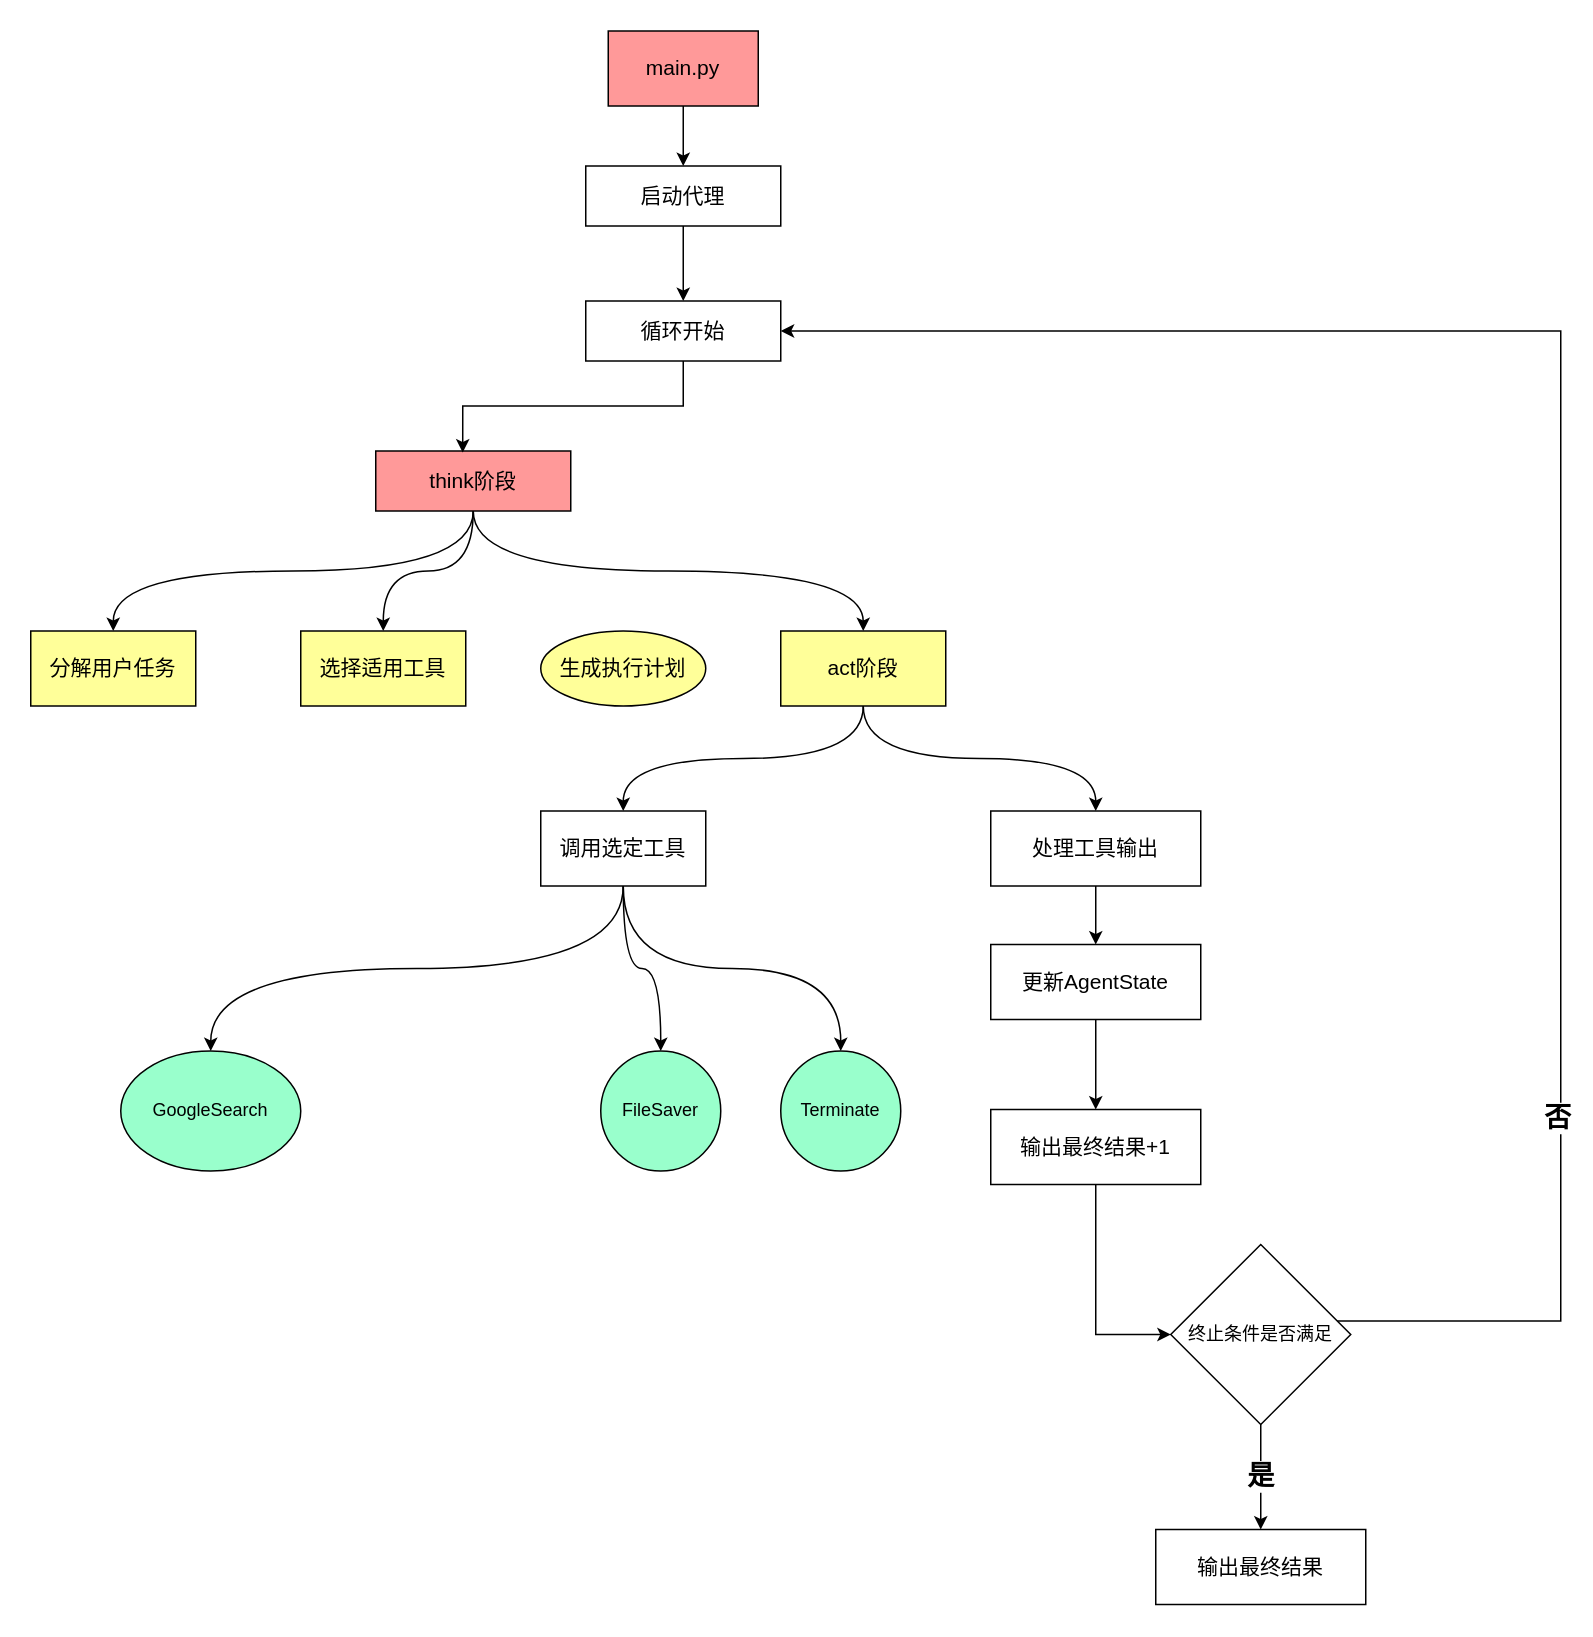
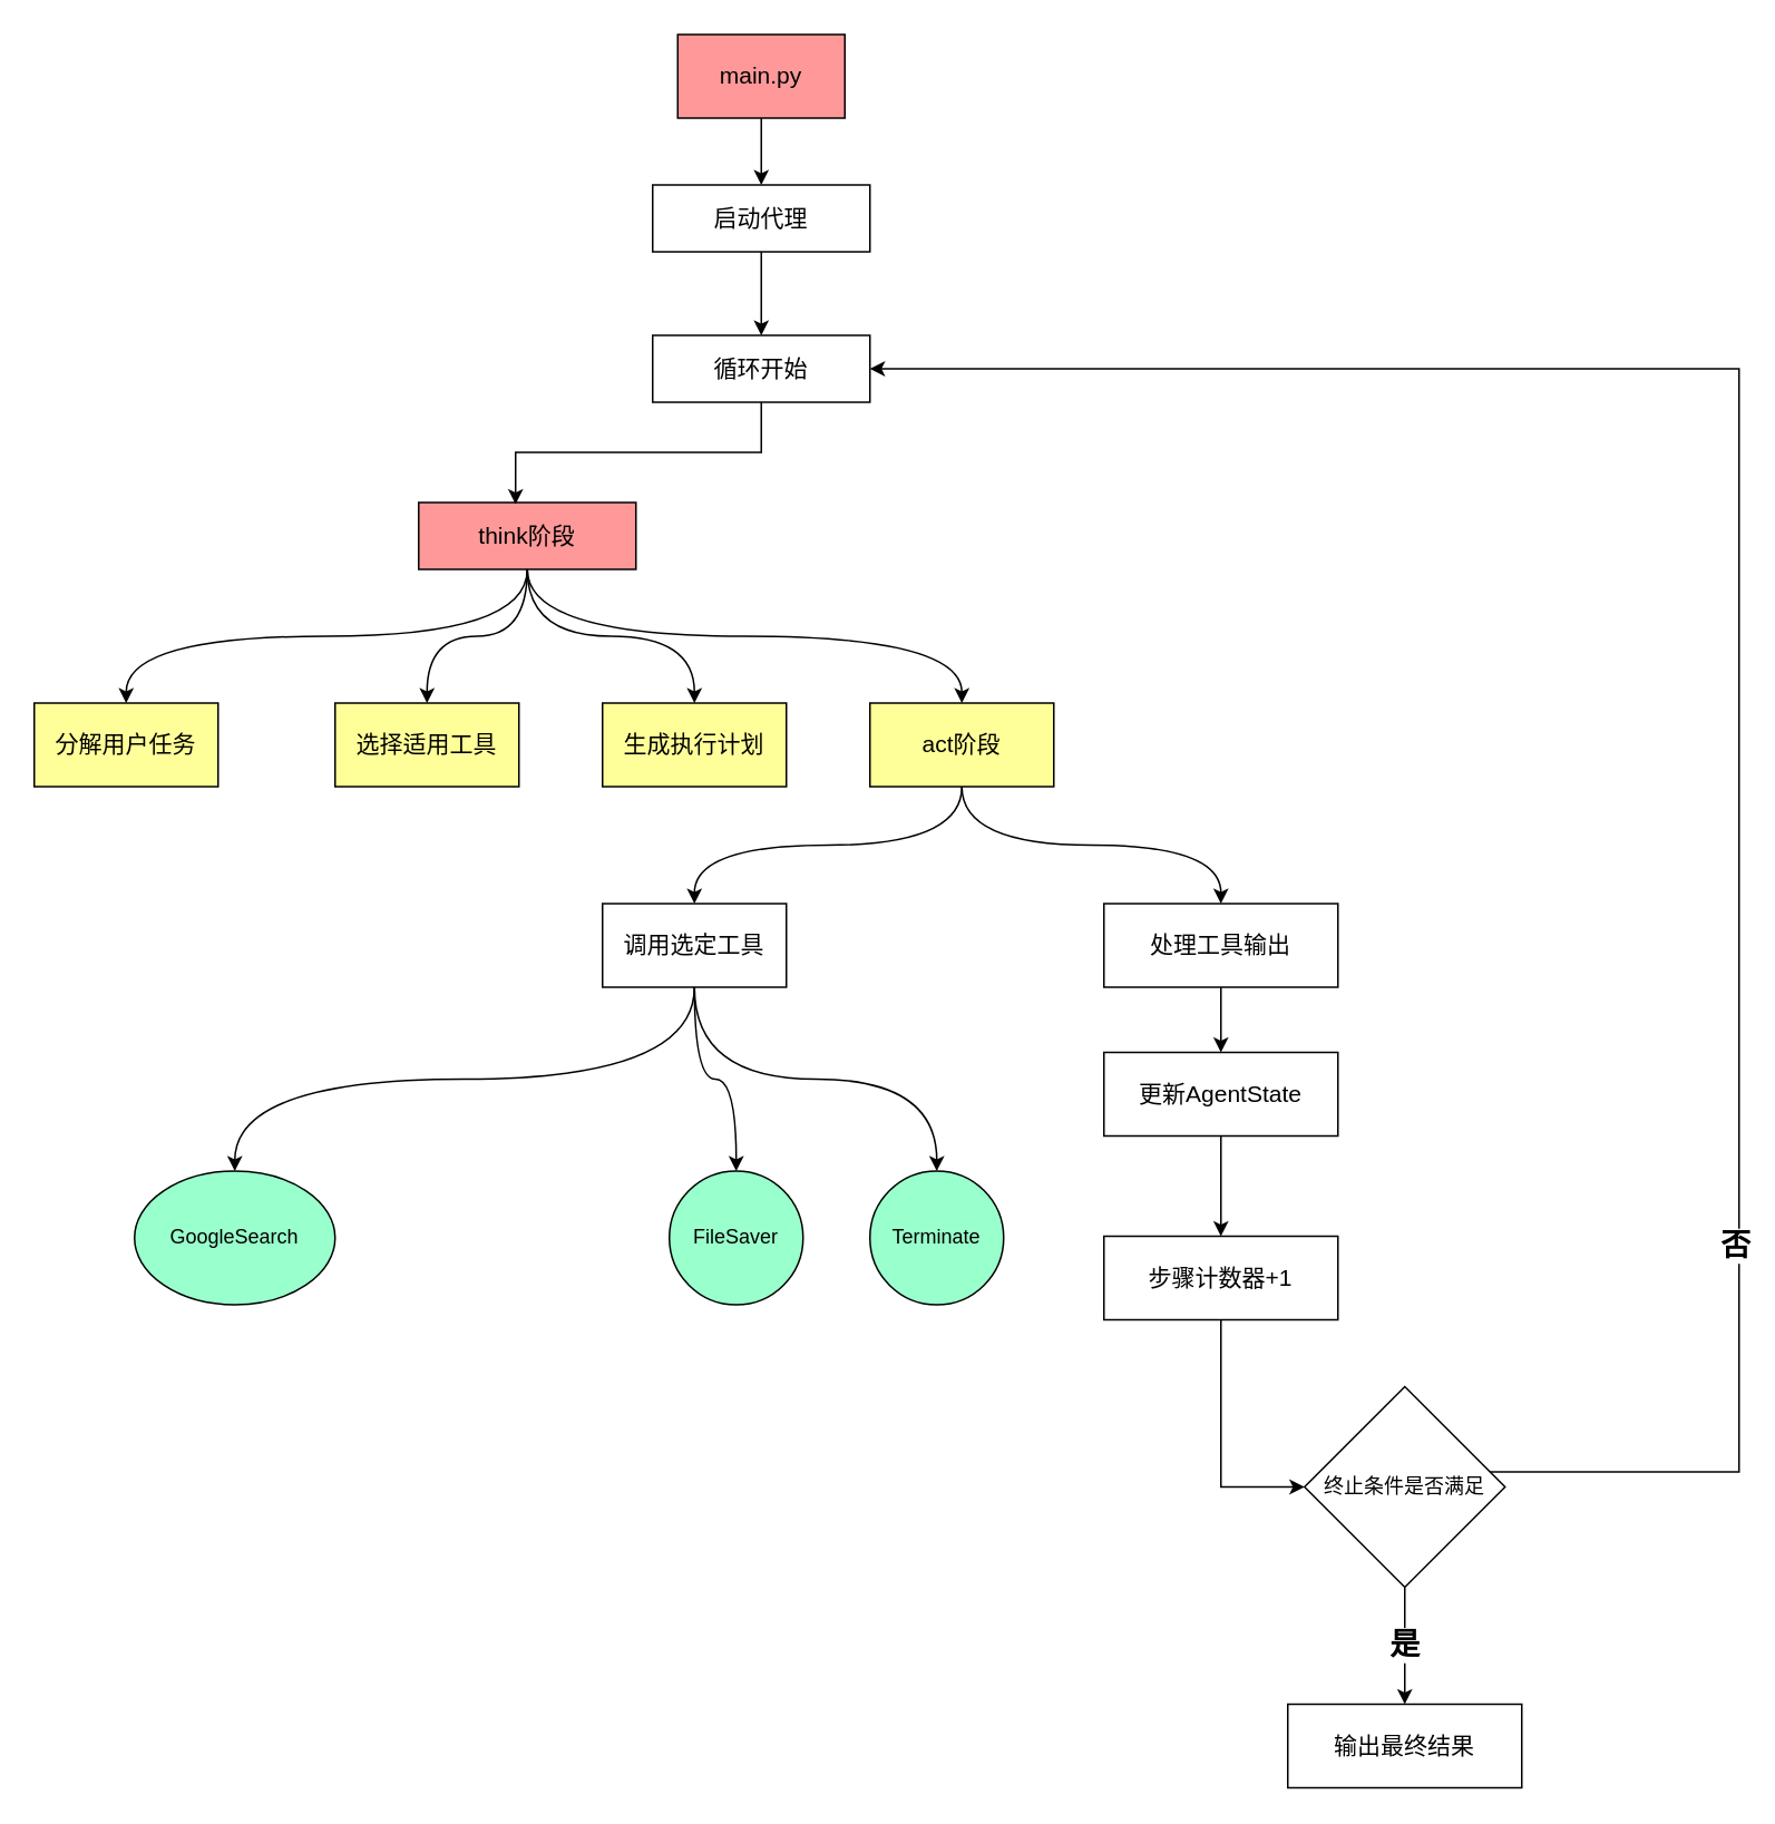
  <mxCell id="0" />
  <mxCell id="1" parent="0" />
  <mxCell id="2" value="" style="edgeStyle=orthogonalEdgeStyle;rounded=0;orthogonalLoop=1;jettySize=auto;html=1;" edge="1" parent="1" source="3" target="5"><mxGeometry relative="1" as="geometry" /></mxCell>
  <mxCell id="3" value="&lt;font style=&quot;font-size: 14px;&quot;&gt;main.py&lt;/font&gt;" style="rounded=0;whiteSpace=wrap;html=1;fillColor=#FF9999;" vertex="1" parent="1"><mxGeometry x="405" y="20" width="100" height="50" as="geometry" /></mxCell>
  <mxCell id="4" value="" style="edgeStyle=orthogonalEdgeStyle;rounded=0;orthogonalLoop=1;jettySize=auto;html=1;" edge="1" parent="1" source="5" target="6"><mxGeometry relative="1" as="geometry" /></mxCell>
  <mxCell id="5" value="&lt;span style=&quot;font-size: 14px;&quot;&gt;启动代理&lt;/span&gt;" style="rounded=0;whiteSpace=wrap;html=1;" vertex="1" parent="1"><mxGeometry x="390" y="110" width="130" height="40" as="geometry" /></mxCell>
  <mxCell id="6" value="&lt;span style=&quot;font-size: 14px;&quot;&gt;循环开始&lt;/span&gt;" style="rounded=0;whiteSpace=wrap;html=1;" vertex="1" parent="1"><mxGeometry x="390" y="200" width="130" height="40" as="geometry" /></mxCell>
  <mxCell id="7" style="edgeStyle=orthogonalEdgeStyle;rounded=0;orthogonalLoop=1;jettySize=auto;html=1;exitX=0.5;exitY=1;exitDx=0;exitDy=0;entryX=0.5;entryY=0;entryDx=0;entryDy=0;curved=1;" edge="1" parent="1" source="11" target="12"><mxGeometry relative="1" as="geometry" /></mxCell>
  <mxCell id="8" style="edgeStyle=orthogonalEdgeStyle;rounded=0;orthogonalLoop=1;jettySize=auto;html=1;entryX=0.5;entryY=0;entryDx=0;entryDy=0;exitX=0.5;exitY=1;exitDx=0;exitDy=0;curved=1;" edge="1" parent="1" source="11" target="13"><mxGeometry relative="1" as="geometry" /></mxCell>
+ <mxCell id="9" style="edgeStyle=orthogonalEdgeStyle;rounded=0;orthogonalLoop=1;jettySize=auto;html=1;entryX=0.5;entryY=0;entryDx=0;entryDy=0;curved=1;" edge="1" parent="1" source="11" target="14"><mxGeometry relative="1" as="geometry" /></mxCell>
  <mxCell id="10" style="edgeStyle=orthogonalEdgeStyle;rounded=0;orthogonalLoop=1;jettySize=auto;html=1;entryX=0.5;entryY=0;entryDx=0;entryDy=0;exitX=0.5;exitY=1;exitDx=0;exitDy=0;curved=1;" edge="1" parent="1" source="11" target="17"><mxGeometry relative="1" as="geometry" /></mxCell>
  <mxCell id="11" value="&lt;span style=&quot;font-size: 14px;&quot;&gt;think阶段&lt;/span&gt;" style="rounded=0;whiteSpace=wrap;html=1;fillColor=#FF9999;" vertex="1" parent="1"><mxGeometry x="250" y="300" width="130" height="40" as="geometry" /></mxCell>
  <mxCell id="12" value="&lt;span style=&quot;font-size: 14px;&quot;&gt;分解用户任务&lt;/span&gt;" style="rounded=0;whiteSpace=wrap;html=1;fillColor=#FFFF99;" vertex="1" parent="1"><mxGeometry x="20" y="420" width="110" height="50" as="geometry" /></mxCell>
  <mxCell id="13" value="&lt;span style=&quot;font-size: 14px;&quot;&gt;选择适用工具&lt;/span&gt;" style="rounded=0;whiteSpace=wrap;html=1;fillColor=#FFFF99;" vertex="1" parent="1"><mxGeometry x="200" y="420" width="110" height="50" as="geometry" /></mxCell>
- <mxCell id="14" value="&lt;span style=&quot;font-size: 14px;&quot;&gt;生成执行计划&lt;/span&gt;" style="ellipse;whiteSpace=wrap;html=1;fillColor=#FFFF99;" vertex="1" parent="1"><mxGeometry x="360" y="420" width="110" height="50" as="geometry" /></mxCell>
+ <mxCell id="14" value="&lt;span style=&quot;font-size: 14px;&quot;&gt;生成执行计划&lt;/span&gt;" style="rounded=0;whiteSpace=wrap;html=1;fillColor=#FFFF99;" vertex="1" parent="1"><mxGeometry x="360" y="420" width="110" height="50" as="geometry" /></mxCell>
  <mxCell id="15" style="edgeStyle=orthogonalEdgeStyle;rounded=0;orthogonalLoop=1;jettySize=auto;html=1;entryX=0.5;entryY=0;entryDx=0;entryDy=0;curved=1;exitX=0.5;exitY=1;exitDx=0;exitDy=0;" edge="1" parent="1" source="17" target="21"><mxGeometry relative="1" as="geometry" /></mxCell>
  <mxCell id="16" style="edgeStyle=orthogonalEdgeStyle;rounded=0;orthogonalLoop=1;jettySize=auto;html=1;curved=1;exitX=0.5;exitY=1;exitDx=0;exitDy=0;" edge="1" parent="1" source="17" target="26"><mxGeometry relative="1" as="geometry" /></mxCell>
  <mxCell id="17" value="&lt;span style=&quot;font-size: 14px;&quot;&gt;act阶段&lt;/span&gt;" style="rounded=0;whiteSpace=wrap;html=1;fillColor=#FFFF99;" vertex="1" parent="1"><mxGeometry x="520" y="420" width="110" height="50" as="geometry" /></mxCell>
  <mxCell id="18" style="edgeStyle=orthogonalEdgeStyle;rounded=0;orthogonalLoop=1;jettySize=auto;html=1;curved=1;exitX=0.5;exitY=1;exitDx=0;exitDy=0;" edge="1" parent="1" source="21" target="22"><mxGeometry relative="1" as="geometry" /></mxCell>
  <mxCell id="19" style="edgeStyle=orthogonalEdgeStyle;rounded=0;orthogonalLoop=1;jettySize=auto;html=1;entryX=0.5;entryY=0;entryDx=0;entryDy=0;curved=1;exitX=0.5;exitY=1;exitDx=0;exitDy=0;" edge="1" parent="1" source="21" target="24"><mxGeometry relative="1" as="geometry"><mxPoint x="420" y="630" as="sourcePoint" /></mxGeometry></mxCell>
  <mxCell id="20" style="edgeStyle=orthogonalEdgeStyle;rounded=0;orthogonalLoop=1;jettySize=auto;html=1;curved=1;" edge="1" parent="1" source="21" target="23"><mxGeometry relative="1" as="geometry" /></mxCell>
  <mxCell id="21" value="&lt;span style=&quot;font-size: 14px;&quot;&gt;调用选定工具&lt;/span&gt;" style="rounded=0;whiteSpace=wrap;html=1;" vertex="1" parent="1"><mxGeometry x="360" y="540" width="110" height="50" as="geometry" /></mxCell>
  <mxCell id="22" value="GoogleSearch" style="ellipse;whiteSpace=wrap;html=1;fillColor=#99FFCC;" vertex="1" parent="1"><mxGeometry x="80" y="700" width="120" height="80" as="geometry" /></mxCell>
  <mxCell id="23" value="FileSaver" style="ellipse;whiteSpace=wrap;html=1;fillColor=#99FFCC;" vertex="1" parent="1"><mxGeometry x="400" y="700" width="80" height="80" as="geometry" /></mxCell>
  <mxCell id="24" value="Terminate" style="ellipse;whiteSpace=wrap;html=1;fillColor=#99FFCC;" vertex="1" parent="1"><mxGeometry x="520" y="700" width="80" height="80" as="geometry" /></mxCell>
  <mxCell id="25" value="" style="edgeStyle=orthogonalEdgeStyle;rounded=0;orthogonalLoop=1;jettySize=auto;html=1;" edge="1" parent="1" source="26" target="28"><mxGeometry relative="1" as="geometry" /></mxCell>
  <mxCell id="26" value="&lt;span style=&quot;font-size: 14px;&quot;&gt;处理工具输出&lt;/span&gt;" style="rounded=0;whiteSpace=wrap;html=1;" vertex="1" parent="1"><mxGeometry x="660" y="540" width="140" height="50" as="geometry" /></mxCell>
  <mxCell id="27" value="" style="edgeStyle=orthogonalEdgeStyle;rounded=0;orthogonalLoop=1;jettySize=auto;html=1;" edge="1" parent="1" source="28" target="30"><mxGeometry relative="1" as="geometry" /></mxCell>
  <mxCell id="28" value="&lt;span style=&quot;font-size: 14px;&quot;&gt;更新AgentState&lt;/span&gt;" style="rounded=0;whiteSpace=wrap;html=1;" vertex="1" parent="1"><mxGeometry x="660" y="629" width="140" height="50" as="geometry" /></mxCell>
  <mxCell id="29" style="edgeStyle=orthogonalEdgeStyle;rounded=0;orthogonalLoop=1;jettySize=auto;html=1;entryX=0;entryY=0.5;entryDx=0;entryDy=0;" edge="1" parent="1" source="30" target="34"><mxGeometry relative="1" as="geometry" /></mxCell>
- <mxCell id="30" value="&lt;span style=&quot;font-size: 14px;&quot;&gt;输出最终结果+1&lt;/span&gt;" style="rounded=0;whiteSpace=wrap;html=1;" vertex="1" parent="1"><mxGeometry x="660" y="739" width="140" height="50" as="geometry" /></mxCell>
+ <mxCell id="30" value="&lt;span style=&quot;font-size: 14px;&quot;&gt;步骤计数器+1&lt;/span&gt;" style="rounded=0;whiteSpace=wrap;html=1;" vertex="1" parent="1"><mxGeometry x="660" y="739" width="140" height="50" as="geometry" /></mxCell>
  <mxCell id="31" style="edgeStyle=orthogonalEdgeStyle;rounded=0;orthogonalLoop=1;jettySize=auto;html=1;entryX=1;entryY=0.5;entryDx=0;entryDy=0;" edge="1" parent="1" source="34" target="6"><mxGeometry relative="1" as="geometry"><Array as="points"><mxPoint x="1040" y="880" /><mxPoint x="1040" y="220" /></Array></mxGeometry></mxCell>
  <mxCell id="32" value="&lt;font style=&quot;font-size: 18px;&quot;&gt;&lt;b&gt;否&lt;/b&gt;&lt;/font&gt;" style="edgeLabel;html=1;align=center;verticalAlign=middle;resizable=0;points=[];" vertex="1" connectable="0" parent="31"><mxGeometry x="-0.571" y="3" relative="1" as="geometry"><mxPoint as="offset" /></mxGeometry></mxCell>
  <mxCell id="33" value="&lt;b style=&quot;forced-color-adjust: none; color: rgb(0, 0, 0); font-family: Helvetica; font-size: 18px; font-style: normal; font-variant-ligatures: normal; font-variant-caps: normal; letter-spacing: normal; orphans: 2; text-align: center; text-indent: 0px; text-transform: none; widows: 2; word-spacing: 0px; -webkit-text-stroke-width: 0px; white-space: nowrap; background-color: rgb(255, 255, 255); text-decoration-thickness: initial; text-decoration-style: initial; text-decoration-color: initial;&quot;&gt;是&lt;/b&gt;" style="edgeStyle=orthogonalEdgeStyle;rounded=0;orthogonalLoop=1;jettySize=auto;html=1;" edge="1" parent="1" source="34" target="35"><mxGeometry relative="1" as="geometry"><mxPoint as="offset" /></mxGeometry></mxCell>
  <mxCell id="34" value="终止条件是否满足" style="rhombus;whiteSpace=wrap;html=1;" vertex="1" parent="1"><mxGeometry x="780" y="829" width="120" height="120" as="geometry" /></mxCell>
  <mxCell id="35" value="&lt;span style=&quot;font-size: 14px;&quot;&gt;输出最终结果&lt;/span&gt;" style="rounded=0;whiteSpace=wrap;html=1;" vertex="1" parent="1"><mxGeometry x="770" y="1019" width="140" height="50" as="geometry" /></mxCell>
  <mxCell id="36" style="edgeStyle=orthogonalEdgeStyle;rounded=0;orthogonalLoop=1;jettySize=auto;html=1;entryX=0.446;entryY=0.025;entryDx=0;entryDy=0;entryPerimeter=0;exitX=0.5;exitY=1;exitDx=0;exitDy=0;" edge="1" parent="1" source="6" target="11"><mxGeometry relative="1" as="geometry" /></mxCell>
